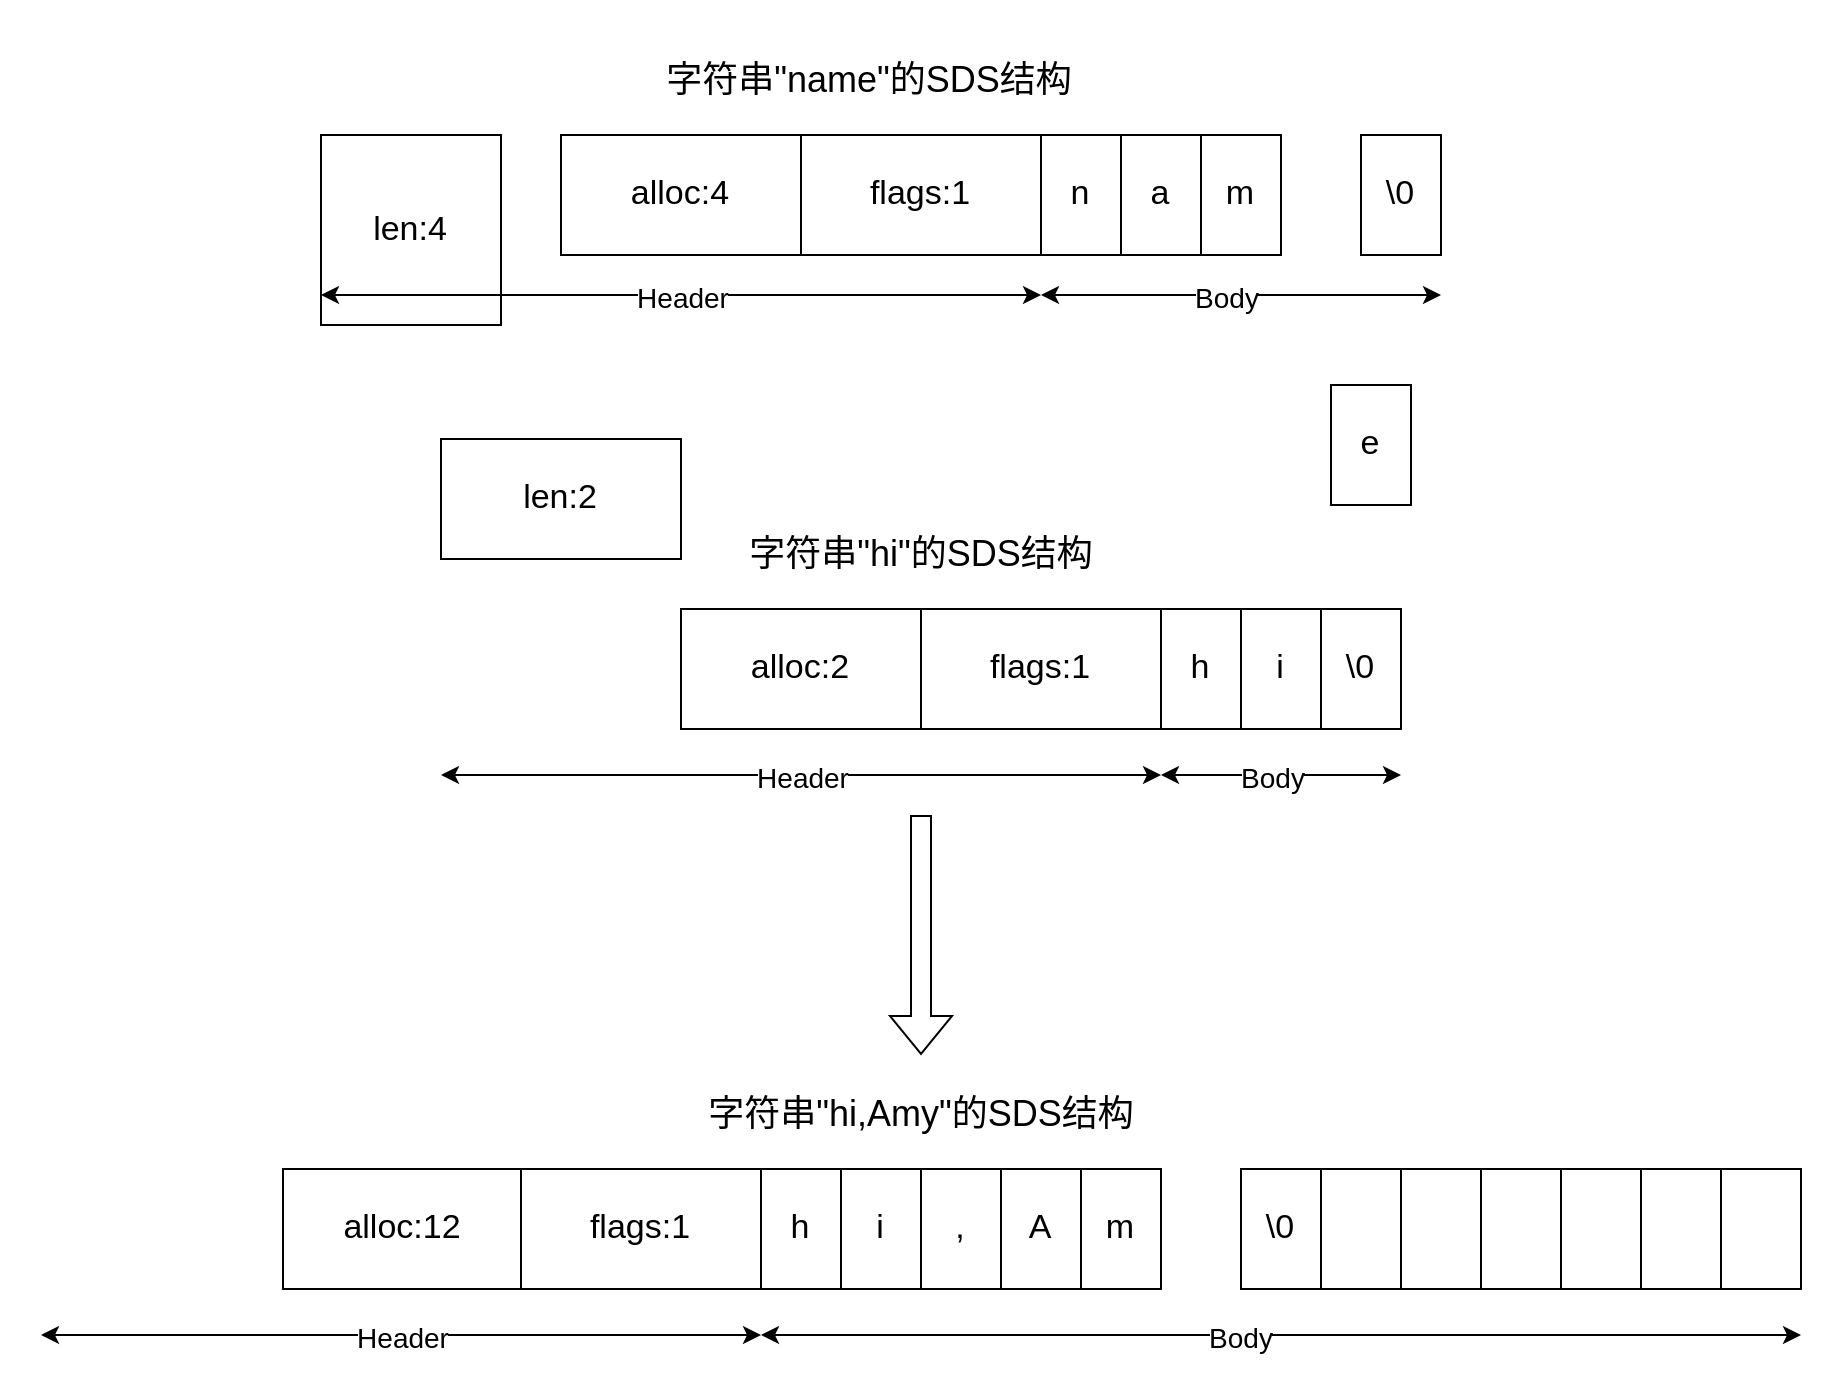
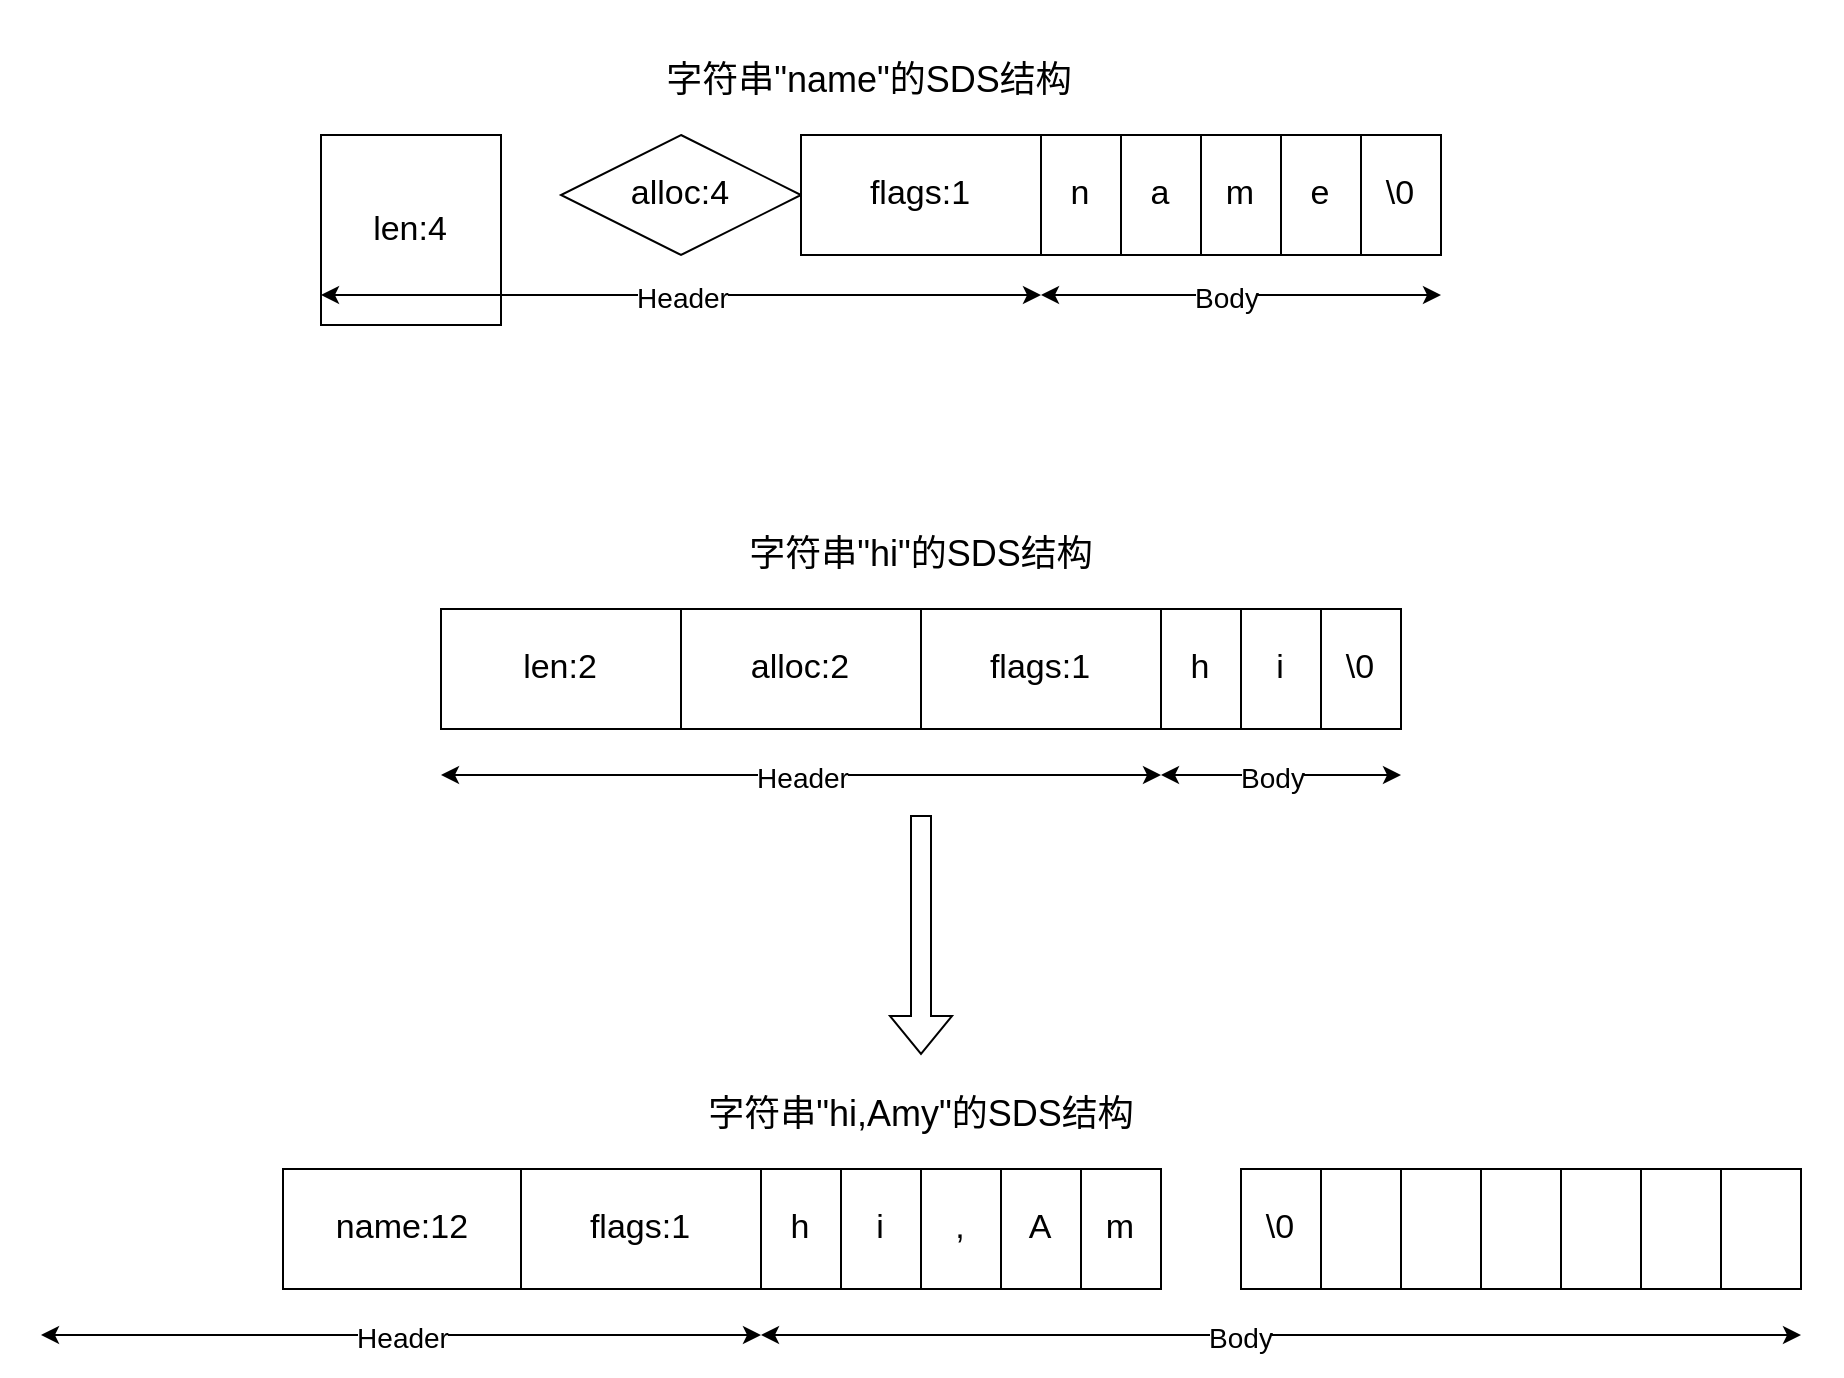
  <mxCell id="0" />
  <mxCell id="1" parent="0" />
  <mxCell id="2" value="len:4" style="rounded=0;whiteSpace=wrap;html=1;fontSize=17;" vertex="1" parent="1"><mxGeometry x="160" y="67" width="90" height="95" as="geometry" /></mxCell>
- <mxCell id="3" value="alloc:4" style="rounded=0;whiteSpace=wrap;html=1;fontSize=17;" vertex="1" parent="1"><mxGeometry x="280" y="67" width="120" height="60" as="geometry" /></mxCell>
+ <mxCell id="3" value="alloc:4" style="rhombus;whiteSpace=wrap;html=1;fontSize=17;" vertex="1" parent="1"><mxGeometry x="280" y="67" width="120" height="60" as="geometry" /></mxCell>
  <mxCell id="4" value="flags:1" style="rounded=0;whiteSpace=wrap;html=1;fontSize=17;" vertex="1" parent="1"><mxGeometry x="400" y="67" width="120" height="60" as="geometry" /></mxCell>
  <mxCell id="5" value="n" style="rounded=0;whiteSpace=wrap;html=1;fontSize=17;" vertex="1" parent="1"><mxGeometry x="520" y="67" width="40" height="60" as="geometry" /></mxCell>
  <mxCell id="6" value="a" style="rounded=0;whiteSpace=wrap;html=1;fontSize=17;" vertex="1" parent="1"><mxGeometry x="560" y="67" width="40" height="60" as="geometry" /></mxCell>
  <mxCell id="7" value="m" style="rounded=0;whiteSpace=wrap;html=1;fontSize=17;" vertex="1" parent="1"><mxGeometry x="600" y="67" width="40" height="60" as="geometry" /></mxCell>
- <mxCell id="8" value="e" style="rounded=0;whiteSpace=wrap;html=1;fontSize=17;" vertex="1" parent="1"><mxGeometry x="665" y="192" width="40" height="60" as="geometry" /></mxCell>
+ <mxCell id="8" value="e" style="rounded=0;whiteSpace=wrap;html=1;fontSize=17;" vertex="1" parent="1"><mxGeometry x="640" y="67" width="40" height="60" as="geometry" /></mxCell>
  <mxCell id="9" value="\0" style="rounded=0;whiteSpace=wrap;html=1;fontSize=17;" vertex="1" parent="1"><mxGeometry x="680" y="67" width="40" height="60" as="geometry" /></mxCell>
  <mxCell id="10" value="字符串&quot;name&quot;的SDS结构" style="text;html=1;align=center;verticalAlign=middle;resizable=0;points=[];autosize=1;strokeColor=none;fillColor=none;fontSize=18;" vertex="1" parent="1"><mxGeometry x="319" y="20" width="230" height="40" as="geometry" /></mxCell>
  <mxCell id="11" value="" style="endArrow=classic;startArrow=classic;html=1;rounded=0;" edge="1" parent="1"><mxGeometry width="50" height="50" relative="1" as="geometry"><mxPoint x="160" y="147" as="sourcePoint" /><mxPoint x="520" y="147" as="targetPoint" /></mxGeometry></mxCell>
  <mxCell id="12" value="Header" style="edgeLabel;html=1;align=center;verticalAlign=middle;resizable=0;points=[];fontSize=14;" vertex="1" connectable="0" parent="11"><mxGeometry x="0.022" y="-1" relative="1" as="geometry"><mxPoint x="-4" as="offset" /></mxGeometry></mxCell>
  <mxCell id="13" value="" style="endArrow=classic;startArrow=classic;html=1;rounded=0;" edge="1" parent="1"><mxGeometry width="50" height="50" relative="1" as="geometry"><mxPoint x="520" y="147" as="sourcePoint" /><mxPoint x="720" y="147" as="targetPoint" /></mxGeometry></mxCell>
  <mxCell id="14" value="Body" style="edgeLabel;html=1;align=center;verticalAlign=middle;resizable=0;points=[];fontSize=14;" vertex="1" connectable="0" parent="13"><mxGeometry x="-0.08" y="-1" relative="1" as="geometry"><mxPoint as="offset" /></mxGeometry></mxCell>
- <mxCell id="15" value="len:2" style="rounded=0;whiteSpace=wrap;html=1;fontSize=17;" vertex="1" parent="1"><mxGeometry x="220" y="219" width="120" height="60" as="geometry" /></mxCell>
+ <mxCell id="15" value="len:2" style="rounded=0;whiteSpace=wrap;html=1;fontSize=17;" vertex="1" parent="1"><mxGeometry x="220" y="304" width="120" height="60" as="geometry" /></mxCell>
  <mxCell id="16" value="alloc:2" style="rounded=0;whiteSpace=wrap;html=1;fontSize=17;" vertex="1" parent="1"><mxGeometry x="340" y="304" width="120" height="60" as="geometry" /></mxCell>
  <mxCell id="17" value="flags:1" style="rounded=0;whiteSpace=wrap;html=1;fontSize=17;" vertex="1" parent="1"><mxGeometry x="460" y="304" width="120" height="60" as="geometry" /></mxCell>
  <mxCell id="18" value="h" style="rounded=0;whiteSpace=wrap;html=1;fontSize=17;" vertex="1" parent="1"><mxGeometry x="580" y="304" width="40" height="60" as="geometry" /></mxCell>
  <mxCell id="19" value="i" style="rounded=0;whiteSpace=wrap;html=1;fontSize=17;" vertex="1" parent="1"><mxGeometry x="620" y="304" width="40" height="60" as="geometry" /></mxCell>
  <mxCell id="20" value="\0" style="rounded=0;whiteSpace=wrap;html=1;fontSize=17;" vertex="1" parent="1"><mxGeometry x="660" y="304" width="40" height="60" as="geometry" /></mxCell>
  <mxCell id="21" value="字符串&quot;hi&quot;的SDS结构" style="text;html=1;align=center;verticalAlign=middle;resizable=0;points=[];autosize=1;strokeColor=none;fillColor=none;fontSize=18;" vertex="1" parent="1"><mxGeometry x="360" y="257" width="200" height="40" as="geometry" /></mxCell>
  <mxCell id="22" value="" style="endArrow=classic;startArrow=classic;html=1;rounded=0;" edge="1" parent="1"><mxGeometry width="50" height="50" relative="1" as="geometry"><mxPoint x="220" y="387" as="sourcePoint" /><mxPoint x="580" y="387" as="targetPoint" /></mxGeometry></mxCell>
  <mxCell id="23" value="Header" style="edgeLabel;html=1;align=center;verticalAlign=middle;resizable=0;points=[];fontSize=14;" vertex="1" connectable="0" parent="22"><mxGeometry x="0.022" y="-1" relative="1" as="geometry"><mxPoint x="-4" as="offset" /></mxGeometry></mxCell>
  <mxCell id="24" value="" style="endArrow=classic;startArrow=classic;html=1;rounded=0;" edge="1" parent="1"><mxGeometry width="50" height="50" relative="1" as="geometry"><mxPoint x="580" y="387" as="sourcePoint" /><mxPoint x="700" y="387" as="targetPoint" /></mxGeometry></mxCell>
  <mxCell id="25" value="Body" style="edgeLabel;html=1;align=center;verticalAlign=middle;resizable=0;points=[];fontSize=14;" vertex="1" connectable="0" parent="24"><mxGeometry x="-0.08" y="-1" relative="1" as="geometry"><mxPoint as="offset" /></mxGeometry></mxCell>
- <mxCell id="26" value="alloc:12" style="rounded=0;whiteSpace=wrap;html=1;fontSize=17;" vertex="1" parent="1"><mxGeometry x="141" y="584" width="120" height="60" as="geometry" /></mxCell>
+ <mxCell id="26" value="name:12" style="rounded=0;whiteSpace=wrap;html=1;fontSize=17;" vertex="1" parent="1"><mxGeometry x="141" y="584" width="120" height="60" as="geometry" /></mxCell>
  <mxCell id="27" value="flags:1" style="rounded=0;whiteSpace=wrap;html=1;fontSize=17;" vertex="1" parent="1"><mxGeometry x="260" y="584" width="120" height="60" as="geometry" /></mxCell>
  <mxCell id="28" value="h" style="rounded=0;whiteSpace=wrap;html=1;fontSize=17;" vertex="1" parent="1"><mxGeometry x="380" y="584" width="40" height="60" as="geometry" /></mxCell>
  <mxCell id="29" value="i" style="rounded=0;whiteSpace=wrap;html=1;fontSize=17;" vertex="1" parent="1"><mxGeometry x="420" y="584" width="40" height="60" as="geometry" /></mxCell>
  <mxCell id="30" value="字符串&quot;hi,Amy&quot;的SDS结构" style="text;html=1;align=center;verticalAlign=middle;resizable=0;points=[];autosize=1;strokeColor=none;fillColor=none;fontSize=18;" vertex="1" parent="1"><mxGeometry x="340" y="537" width="240" height="40" as="geometry" /></mxCell>
  <mxCell id="31" value="" style="endArrow=classic;startArrow=classic;html=1;rounded=0;" edge="1" parent="1"><mxGeometry width="50" height="50" relative="1" as="geometry"><mxPoint y="667" as="sourcePoint" x="20" /><mxPoint x="380" y="667" as="targetPoint" /></mxGeometry></mxCell>
  <mxCell id="32" value="Header" style="edgeLabel;html=1;align=center;verticalAlign=middle;resizable=0;points=[];fontSize=14;" vertex="1" connectable="0" parent="31"><mxGeometry x="0.022" y="-1" relative="1" as="geometry"><mxPoint x="-4" as="offset" /></mxGeometry></mxCell>
  <mxCell id="33" value="" style="endArrow=classic;startArrow=classic;html=1;rounded=0;" edge="1" parent="1"><mxGeometry width="50" height="50" relative="1" as="geometry"><mxPoint x="380" y="667" as="sourcePoint" /><mxPoint x="900" y="667" as="targetPoint" /></mxGeometry></mxCell>
  <mxCell id="34" value="Body" style="edgeLabel;html=1;align=center;verticalAlign=middle;resizable=0;points=[];fontSize=14;" vertex="1" connectable="0" parent="33"><mxGeometry x="-0.08" y="-1" relative="1" as="geometry"><mxPoint as="offset" /></mxGeometry></mxCell>
  <mxCell id="35" value="," style="rounded=0;whiteSpace=wrap;html=1;fontSize=17;" vertex="1" parent="1"><mxGeometry x="460" y="584" width="40" height="60" as="geometry" /></mxCell>
  <mxCell id="36" value="A" style="rounded=0;whiteSpace=wrap;html=1;fontSize=17;" vertex="1" parent="1"><mxGeometry x="500" y="584" width="40" height="60" as="geometry" /></mxCell>
  <mxCell id="37" value="m" style="rounded=0;whiteSpace=wrap;html=1;fontSize=17;" vertex="1" parent="1"><mxGeometry x="540" y="584" width="40" height="60" as="geometry" /></mxCell>
  <mxCell id="38" value="\0" style="rounded=0;whiteSpace=wrap;html=1;fontSize=17;" vertex="1" parent="1"><mxGeometry x="620" y="584" width="40" height="60" as="geometry" /></mxCell>
  <mxCell id="39" value="" style="shape=flexArrow;endArrow=classic;html=1;rounded=0;" edge="1" parent="1"><mxGeometry width="50" height="50" relative="1" as="geometry"><mxPoint x="460" y="407" as="sourcePoint" /><mxPoint x="460" y="527" as="targetPoint" /></mxGeometry></mxCell>
  <mxCell id="40" value="" style="rounded=0;whiteSpace=wrap;html=1;fontSize=17;" vertex="1" parent="1"><mxGeometry x="660" y="584" width="40" height="60" as="geometry" /></mxCell>
  <mxCell id="41" value="" style="rounded=0;whiteSpace=wrap;html=1;fontSize=17;" vertex="1" parent="1"><mxGeometry x="700" y="584" width="40" height="60" as="geometry" /></mxCell>
  <mxCell id="42" value="" style="rounded=0;whiteSpace=wrap;html=1;fontSize=17;" vertex="1" parent="1"><mxGeometry x="740" y="584" width="40" height="60" as="geometry" /></mxCell>
  <mxCell id="43" value="" style="rounded=0;whiteSpace=wrap;html=1;fontSize=17;" vertex="1" parent="1"><mxGeometry x="780" y="584" width="40" height="60" as="geometry" /></mxCell>
  <mxCell id="44" value="" style="rounded=0;whiteSpace=wrap;html=1;fontSize=17;" vertex="1" parent="1"><mxGeometry x="820" y="584" width="40" height="60" as="geometry" /></mxCell>
  <mxCell id="45" value="" style="rounded=0;whiteSpace=wrap;html=1;fontSize=17;" vertex="1" parent="1"><mxGeometry x="860" y="584" width="40" height="60" as="geometry" /></mxCell>
